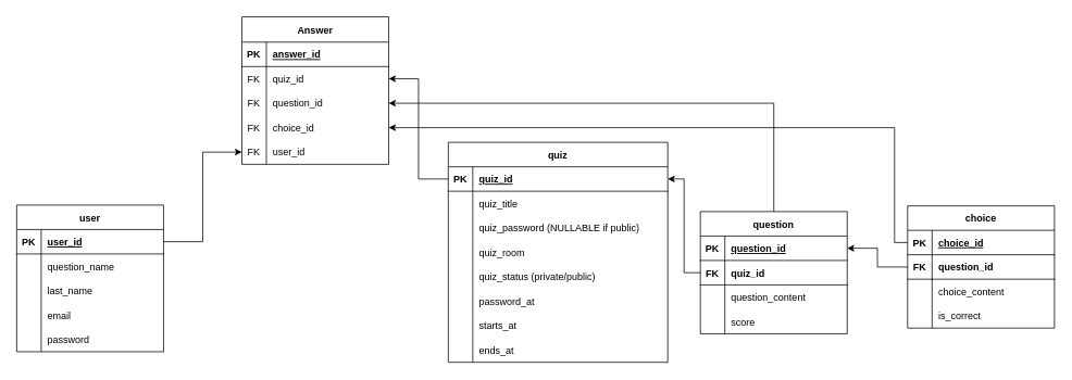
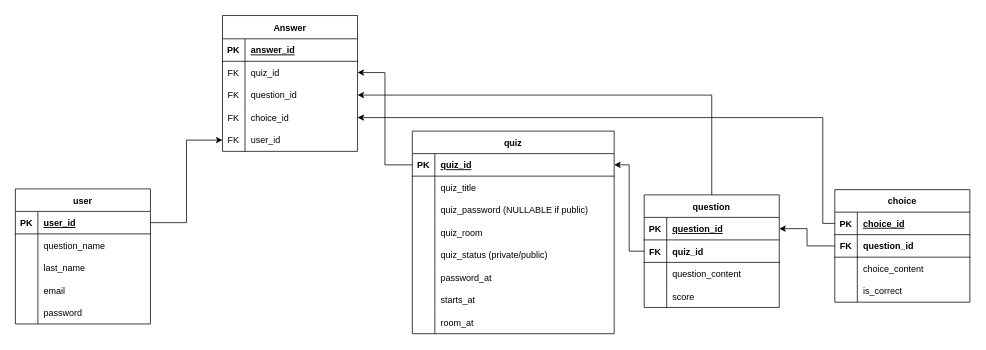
  <mxCell id="0" />
  <mxCell id="1" parent="0" />
  <mxCell id="2" value="user" style="shape=table;startSize=30;container=1;collapsible=1;childLayout=tableLayout;fixedRows=1;rowLines=0;fontStyle=1;align=center;resizeLast=1;" parent="1" vertex="1"><mxGeometry x="20" y="251" width="180" height="180" as="geometry" /></mxCell>
  <mxCell id="3" value="" style="shape=tableRow;horizontal=0;startSize=0;swimlaneHead=0;swimlaneBody=0;fillColor=none;collapsible=0;dropTarget=0;points=[[0,0.5],[1,0.5]];portConstraint=eastwest;top=0;left=0;right=0;bottom=1;" parent="2" vertex="1"><mxGeometry y="30" width="180" height="30" as="geometry" /></mxCell>
  <mxCell id="4" value="PK" style="shape=partialRectangle;connectable=0;fillColor=none;top=0;left=0;bottom=0;right=0;fontStyle=1;overflow=hidden;" parent="3" vertex="1"><mxGeometry width="30" height="30" as="geometry"><mxRectangle width="30" height="30" as="alternateBounds" /></mxGeometry></mxCell>
  <mxCell id="5" value="user_id" style="shape=partialRectangle;connectable=0;fillColor=none;top=0;left=0;bottom=0;right=0;align=left;spacingLeft=6;fontStyle=5;overflow=hidden;" parent="3" vertex="1"><mxGeometry x="30" width="150" height="30" as="geometry"><mxRectangle width="150" height="30" as="alternateBounds" /></mxGeometry></mxCell>
  <mxCell id="6" value="" style="shape=tableRow;horizontal=0;startSize=0;swimlaneHead=0;swimlaneBody=0;fillColor=none;collapsible=0;dropTarget=0;points=[[0,0.5],[1,0.5]];portConstraint=eastwest;top=0;left=0;right=0;bottom=0;" parent="2" vertex="1"><mxGeometry y="60" width="180" height="30" as="geometry" /></mxCell>
  <mxCell id="7" value="" style="shape=partialRectangle;connectable=0;fillColor=none;top=0;left=0;bottom=0;right=0;editable=1;overflow=hidden;" parent="6" vertex="1"><mxGeometry width="30" height="30" as="geometry"><mxRectangle width="30" height="30" as="alternateBounds" /></mxGeometry></mxCell>
  <mxCell id="8" value="question_name" style="shape=partialRectangle;connectable=0;fillColor=none;top=0;left=0;bottom=0;right=0;align=left;spacingLeft=6;overflow=hidden;" parent="6" vertex="1"><mxGeometry x="30" width="150" height="30" as="geometry"><mxRectangle width="150" height="30" as="alternateBounds" /></mxGeometry></mxCell>
  <mxCell id="9" value="" style="shape=tableRow;horizontal=0;startSize=0;swimlaneHead=0;swimlaneBody=0;fillColor=none;collapsible=0;dropTarget=0;points=[[0,0.5],[1,0.5]];portConstraint=eastwest;top=0;left=0;right=0;bottom=0;" parent="2" vertex="1"><mxGeometry y="90" width="180" height="30" as="geometry" /></mxCell>
  <mxCell id="10" value="" style="shape=partialRectangle;connectable=0;fillColor=none;top=0;left=0;bottom=0;right=0;editable=1;overflow=hidden;" parent="9" vertex="1"><mxGeometry width="30" height="30" as="geometry"><mxRectangle width="30" height="30" as="alternateBounds" /></mxGeometry></mxCell>
  <mxCell id="11" value="last_name" style="shape=partialRectangle;connectable=0;fillColor=none;top=0;left=0;bottom=0;right=0;align=left;spacingLeft=6;overflow=hidden;" parent="9" vertex="1"><mxGeometry x="30" width="150" height="30" as="geometry"><mxRectangle width="150" height="30" as="alternateBounds" /></mxGeometry></mxCell>
  <mxCell id="12" value="" style="shape=tableRow;horizontal=0;startSize=0;swimlaneHead=0;swimlaneBody=0;fillColor=none;collapsible=0;dropTarget=0;points=[[0,0.5],[1,0.5]];portConstraint=eastwest;top=0;left=0;right=0;bottom=0;" parent="2" vertex="1"><mxGeometry y="120" width="180" height="30" as="geometry" /></mxCell>
  <mxCell id="13" value="" style="shape=partialRectangle;connectable=0;fillColor=none;top=0;left=0;bottom=0;right=0;editable=1;overflow=hidden;" parent="12" vertex="1"><mxGeometry width="30" height="30" as="geometry"><mxRectangle width="30" height="30" as="alternateBounds" /></mxGeometry></mxCell>
  <mxCell id="14" value="email" style="shape=partialRectangle;connectable=0;fillColor=none;top=0;left=0;bottom=0;right=0;align=left;spacingLeft=6;overflow=hidden;" parent="12" vertex="1"><mxGeometry x="30" width="150" height="30" as="geometry"><mxRectangle width="150" height="30" as="alternateBounds" /></mxGeometry></mxCell>
  <mxCell id="15" value="" style="shape=tableRow;horizontal=0;startSize=0;swimlaneHead=0;swimlaneBody=0;fillColor=none;collapsible=0;dropTarget=0;points=[[0,0.5],[1,0.5]];portConstraint=eastwest;top=0;left=0;right=0;bottom=0;" parent="2" vertex="1"><mxGeometry y="150" width="180" height="30" as="geometry" /></mxCell>
  <mxCell id="16" value="" style="shape=partialRectangle;connectable=0;fillColor=none;top=0;left=0;bottom=0;right=0;editable=1;overflow=hidden;" parent="15" vertex="1"><mxGeometry width="30" height="30" as="geometry"><mxRectangle width="30" height="30" as="alternateBounds" /></mxGeometry></mxCell>
  <mxCell id="17" value="password" style="shape=partialRectangle;connectable=0;fillColor=none;top=0;left=0;bottom=0;right=0;align=left;spacingLeft=6;overflow=hidden;" parent="15" vertex="1"><mxGeometry x="30" width="150" height="30" as="geometry"><mxRectangle width="150" height="30" as="alternateBounds" /></mxGeometry></mxCell>
  <mxCell id="18" value="quiz" style="shape=table;startSize=30;container=1;collapsible=1;childLayout=tableLayout;fixedRows=1;rowLines=0;fontStyle=1;align=center;resizeLast=1;" parent="1" vertex="1"><mxGeometry x="549" y="174" width="269" height="270" as="geometry" /></mxCell>
  <mxCell id="19" value="" style="shape=tableRow;horizontal=0;startSize=0;swimlaneHead=0;swimlaneBody=0;fillColor=none;collapsible=0;dropTarget=0;points=[[0,0.5],[1,0.5]];portConstraint=eastwest;top=0;left=0;right=0;bottom=1;" parent="18" vertex="1"><mxGeometry y="30" width="269" height="30" as="geometry" /></mxCell>
  <mxCell id="20" value="PK" style="shape=partialRectangle;connectable=0;fillColor=none;top=0;left=0;bottom=0;right=0;fontStyle=1;overflow=hidden;" parent="19" vertex="1"><mxGeometry width="30" height="30" as="geometry"><mxRectangle width="30" height="30" as="alternateBounds" /></mxGeometry></mxCell>
  <mxCell id="21" value="quiz_id" style="shape=partialRectangle;connectable=0;fillColor=none;top=0;left=0;bottom=0;right=0;align=left;spacingLeft=6;fontStyle=5;overflow=hidden;" parent="19" vertex="1"><mxGeometry x="30" width="239" height="30" as="geometry"><mxRectangle width="239" height="30" as="alternateBounds" /></mxGeometry></mxCell>
  <mxCell id="22" value="" style="shape=tableRow;horizontal=0;startSize=0;swimlaneHead=0;swimlaneBody=0;fillColor=none;collapsible=0;dropTarget=0;points=[[0,0.5],[1,0.5]];portConstraint=eastwest;top=0;left=0;right=0;bottom=0;" parent="18" vertex="1"><mxGeometry y="60" width="269" height="30" as="geometry" /></mxCell>
  <mxCell id="23" value="" style="shape=partialRectangle;connectable=0;fillColor=none;top=0;left=0;bottom=0;right=0;editable=1;overflow=hidden;" parent="22" vertex="1"><mxGeometry width="30" height="30" as="geometry"><mxRectangle width="30" height="30" as="alternateBounds" /></mxGeometry></mxCell>
  <mxCell id="24" value="quiz_title" style="shape=partialRectangle;connectable=0;fillColor=none;top=0;left=0;bottom=0;right=0;align=left;spacingLeft=6;overflow=hidden;" parent="22" vertex="1"><mxGeometry x="30" width="239" height="30" as="geometry"><mxRectangle width="239" height="30" as="alternateBounds" /></mxGeometry></mxCell>
  <mxCell id="25" value="" style="shape=tableRow;horizontal=0;startSize=0;swimlaneHead=0;swimlaneBody=0;fillColor=none;collapsible=0;dropTarget=0;points=[[0,0.5],[1,0.5]];portConstraint=eastwest;top=0;left=0;right=0;bottom=0;" parent="18" vertex="1"><mxGeometry y="90" width="269" height="30" as="geometry" /></mxCell>
  <mxCell id="26" value="" style="shape=partialRectangle;connectable=0;fillColor=none;top=0;left=0;bottom=0;right=0;editable=1;overflow=hidden;" parent="25" vertex="1"><mxGeometry width="30" height="30" as="geometry"><mxRectangle width="30" height="30" as="alternateBounds" /></mxGeometry></mxCell>
  <mxCell id="27" value="quiz_password (NULLABLE if public)" style="shape=partialRectangle;connectable=0;fillColor=none;top=0;left=0;bottom=0;right=0;align=left;spacingLeft=6;overflow=hidden;" parent="25" vertex="1"><mxGeometry x="30" width="239" height="30" as="geometry"><mxRectangle width="239" height="30" as="alternateBounds" /></mxGeometry></mxCell>
  <mxCell id="28" value="" style="shape=tableRow;horizontal=0;startSize=0;swimlaneHead=0;swimlaneBody=0;fillColor=none;collapsible=0;dropTarget=0;points=[[0,0.5],[1,0.5]];portConstraint=eastwest;top=0;left=0;right=0;bottom=0;" parent="18" vertex="1"><mxGeometry y="120" width="269" height="30" as="geometry" /></mxCell>
  <mxCell id="29" value="" style="shape=partialRectangle;connectable=0;fillColor=none;top=0;left=0;bottom=0;right=0;editable=1;overflow=hidden;" parent="28" vertex="1"><mxGeometry width="30" height="30" as="geometry"><mxRectangle width="30" height="30" as="alternateBounds" /></mxGeometry></mxCell>
  <mxCell id="30" value="quiz_room" style="shape=partialRectangle;connectable=0;fillColor=none;top=0;left=0;bottom=0;right=0;align=left;spacingLeft=6;overflow=hidden;" parent="28" vertex="1"><mxGeometry x="30" width="239" height="30" as="geometry"><mxRectangle width="239" height="30" as="alternateBounds" /></mxGeometry></mxCell>
  <mxCell id="31" value="" style="shape=tableRow;horizontal=0;startSize=0;swimlaneHead=0;swimlaneBody=0;fillColor=none;collapsible=0;dropTarget=0;points=[[0,0.5],[1,0.5]];portConstraint=eastwest;top=0;left=0;right=0;bottom=0;" parent="18" vertex="1"><mxGeometry y="150" width="269" height="30" as="geometry" /></mxCell>
  <mxCell id="32" value="" style="shape=partialRectangle;connectable=0;fillColor=none;top=0;left=0;bottom=0;right=0;editable=1;overflow=hidden;" parent="31" vertex="1"><mxGeometry width="30" height="30" as="geometry"><mxRectangle width="30" height="30" as="alternateBounds" /></mxGeometry></mxCell>
  <mxCell id="33" value="quiz_status (private/public)" style="shape=partialRectangle;connectable=0;fillColor=none;top=0;left=0;bottom=0;right=0;align=left;spacingLeft=6;overflow=hidden;" parent="31" vertex="1"><mxGeometry x="30" width="239" height="30" as="geometry"><mxRectangle width="239" height="30" as="alternateBounds" /></mxGeometry></mxCell>
  <mxCell id="34" value="" style="shape=tableRow;horizontal=0;startSize=0;swimlaneHead=0;swimlaneBody=0;fillColor=none;collapsible=0;dropTarget=0;points=[[0,0.5],[1,0.5]];portConstraint=eastwest;top=0;left=0;right=0;bottom=0;" parent="18" vertex="1"><mxGeometry y="180" width="269" height="30" as="geometry" /></mxCell>
  <mxCell id="35" value="" style="shape=partialRectangle;connectable=0;fillColor=none;top=0;left=0;bottom=0;right=0;editable=1;overflow=hidden;" parent="34" vertex="1"><mxGeometry width="30" height="30" as="geometry"><mxRectangle width="30" height="30" as="alternateBounds" /></mxGeometry></mxCell>
  <mxCell id="36" value="password_at" style="shape=partialRectangle;connectable=0;fillColor=none;top=0;left=0;bottom=0;right=0;align=left;spacingLeft=6;overflow=hidden;" parent="34" vertex="1"><mxGeometry x="30" width="239" height="30" as="geometry"><mxRectangle width="239" height="30" as="alternateBounds" /></mxGeometry></mxCell>
  <mxCell id="37" value="" style="shape=tableRow;horizontal=0;startSize=0;swimlaneHead=0;swimlaneBody=0;fillColor=none;collapsible=0;dropTarget=0;points=[[0,0.5],[1,0.5]];portConstraint=eastwest;top=0;left=0;right=0;bottom=0;" parent="18" vertex="1"><mxGeometry y="210" width="269" height="30" as="geometry" /></mxCell>
  <mxCell id="38" value="" style="shape=partialRectangle;connectable=0;fillColor=none;top=0;left=0;bottom=0;right=0;editable=1;overflow=hidden;" parent="37" vertex="1"><mxGeometry width="30" height="30" as="geometry"><mxRectangle width="30" height="30" as="alternateBounds" /></mxGeometry></mxCell>
  <mxCell id="39" value="starts_at" style="shape=partialRectangle;connectable=0;fillColor=none;top=0;left=0;bottom=0;right=0;align=left;spacingLeft=6;overflow=hidden;" parent="37" vertex="1"><mxGeometry x="30" width="239" height="30" as="geometry"><mxRectangle width="239" height="30" as="alternateBounds" /></mxGeometry></mxCell>
  <mxCell id="40" value="" style="shape=tableRow;horizontal=0;startSize=0;swimlaneHead=0;swimlaneBody=0;fillColor=none;collapsible=0;dropTarget=0;points=[[0,0.5],[1,0.5]];portConstraint=eastwest;top=0;left=0;right=0;bottom=0;" parent="18" vertex="1"><mxGeometry y="240" width="269" height="30" as="geometry" /></mxCell>
  <mxCell id="41" value="" style="shape=partialRectangle;connectable=0;fillColor=none;top=0;left=0;bottom=0;right=0;editable=1;overflow=hidden;" parent="40" vertex="1"><mxGeometry width="30" height="30" as="geometry"><mxRectangle width="30" height="30" as="alternateBounds" /></mxGeometry></mxCell>
- <mxCell id="42" value="ends_at" style="shape=partialRectangle;connectable=0;fillColor=none;top=0;left=0;bottom=0;right=0;align=left;spacingLeft=6;overflow=hidden;" parent="40" vertex="1"><mxGeometry x="30" width="239" height="30" as="geometry"><mxRectangle width="239" height="30" as="alternateBounds" /></mxGeometry></mxCell>
+ <mxCell id="42" value="room_at" style="shape=partialRectangle;connectable=0;fillColor=none;top=0;left=0;bottom=0;right=0;align=left;spacingLeft=6;overflow=hidden;" parent="40" vertex="1"><mxGeometry x="30" width="239" height="30" as="geometry"><mxRectangle width="239" height="30" as="alternateBounds" /></mxGeometry></mxCell>
  <mxCell id="43" style="edgeStyle=orthogonalEdgeStyle;rounded=0;orthogonalLoop=1;jettySize=auto;html=1;exitX=0.5;exitY=0;exitDx=0;exitDy=0;entryX=1;entryY=0.5;entryDx=0;entryDy=0;" parent="1" source="44" target="77" edge="1"><mxGeometry relative="1" as="geometry" /></mxCell>
  <mxCell id="44" value="question" style="shape=table;startSize=30;container=1;collapsible=1;childLayout=tableLayout;fixedRows=1;rowLines=0;fontStyle=1;align=center;resizeLast=1;" parent="1" vertex="1"><mxGeometry x="858" y="259" width="180" height="150" as="geometry" /></mxCell>
  <mxCell id="45" value="" style="shape=tableRow;horizontal=0;startSize=0;swimlaneHead=0;swimlaneBody=0;fillColor=none;collapsible=0;dropTarget=0;points=[[0,0.5],[1,0.5]];portConstraint=eastwest;top=0;left=0;right=0;bottom=1;" parent="44" vertex="1"><mxGeometry y="30" width="180" height="30" as="geometry" /></mxCell>
  <mxCell id="46" value="PK" style="shape=partialRectangle;connectable=0;fillColor=none;top=0;left=0;bottom=0;right=0;fontStyle=1;overflow=hidden;" parent="45" vertex="1"><mxGeometry width="30" height="30" as="geometry"><mxRectangle width="30" height="30" as="alternateBounds" /></mxGeometry></mxCell>
  <mxCell id="47" value="question_id" style="shape=partialRectangle;connectable=0;fillColor=none;top=0;left=0;bottom=0;right=0;align=left;spacingLeft=6;fontStyle=5;overflow=hidden;" parent="45" vertex="1"><mxGeometry x="30" width="150" height="30" as="geometry"><mxRectangle width="150" height="30" as="alternateBounds" /></mxGeometry></mxCell>
  <mxCell id="48" value="" style="shape=tableRow;horizontal=0;startSize=0;swimlaneHead=0;swimlaneBody=0;fillColor=none;collapsible=0;dropTarget=0;points=[[0,0.5],[1,0.5]];portConstraint=eastwest;top=0;left=0;right=0;bottom=1;" parent="44" vertex="1"><mxGeometry y="60" width="180" height="30" as="geometry" /></mxCell>
  <mxCell id="49" value="FK" style="shape=partialRectangle;connectable=0;fillColor=none;top=0;left=0;bottom=0;right=0;editable=1;overflow=hidden;fontStyle=1" parent="48" vertex="1"><mxGeometry width="30" height="30" as="geometry"><mxRectangle width="30" height="30" as="alternateBounds" /></mxGeometry></mxCell>
  <mxCell id="50" value="quiz_id" style="shape=partialRectangle;connectable=0;fillColor=none;top=0;left=0;bottom=0;right=0;align=left;spacingLeft=6;overflow=hidden;fontStyle=1" parent="48" vertex="1"><mxGeometry x="30" width="150" height="30" as="geometry"><mxRectangle width="150" height="30" as="alternateBounds" /></mxGeometry></mxCell>
  <mxCell id="51" value="" style="shape=tableRow;horizontal=0;startSize=0;swimlaneHead=0;swimlaneBody=0;fillColor=none;collapsible=0;dropTarget=0;points=[[0,0.5],[1,0.5]];portConstraint=eastwest;top=0;left=0;right=0;bottom=0;" parent="44" vertex="1"><mxGeometry y="90" width="180" height="30" as="geometry" /></mxCell>
  <mxCell id="52" value="" style="shape=partialRectangle;connectable=0;fillColor=none;top=0;left=0;bottom=0;right=0;editable=1;overflow=hidden;" parent="51" vertex="1"><mxGeometry width="30" height="30" as="geometry"><mxRectangle width="30" height="30" as="alternateBounds" /></mxGeometry></mxCell>
  <mxCell id="53" value="question_content" style="shape=partialRectangle;connectable=0;fillColor=none;top=0;left=0;bottom=0;right=0;align=left;spacingLeft=6;overflow=hidden;" parent="51" vertex="1"><mxGeometry x="30" width="150" height="30" as="geometry"><mxRectangle width="150" height="30" as="alternateBounds" /></mxGeometry></mxCell>
  <mxCell id="54" value="" style="shape=tableRow;horizontal=0;startSize=0;swimlaneHead=0;swimlaneBody=0;fillColor=none;collapsible=0;dropTarget=0;points=[[0,0.5],[1,0.5]];portConstraint=eastwest;top=0;left=0;right=0;bottom=0;" parent="44" vertex="1"><mxGeometry y="120" width="180" height="30" as="geometry" /></mxCell>
  <mxCell id="55" value="" style="shape=partialRectangle;connectable=0;fillColor=none;top=0;left=0;bottom=0;right=0;editable=1;overflow=hidden;" parent="54" vertex="1"><mxGeometry width="30" height="30" as="geometry"><mxRectangle width="30" height="30" as="alternateBounds" /></mxGeometry></mxCell>
  <mxCell id="56" value="score" style="shape=partialRectangle;connectable=0;fillColor=none;top=0;left=0;bottom=0;right=0;align=left;spacingLeft=6;overflow=hidden;" parent="54" vertex="1"><mxGeometry x="30" width="150" height="30" as="geometry"><mxRectangle width="150" height="30" as="alternateBounds" /></mxGeometry></mxCell>
  <mxCell id="57" value="choice" style="shape=table;startSize=30;container=1;collapsible=1;childLayout=tableLayout;fixedRows=1;rowLines=0;fontStyle=1;align=center;resizeLast=1;" parent="1" vertex="1"><mxGeometry x="1112" y="252" width="180" height="150" as="geometry" /></mxCell>
  <mxCell id="58" value="" style="shape=tableRow;horizontal=0;startSize=0;swimlaneHead=0;swimlaneBody=0;fillColor=none;collapsible=0;dropTarget=0;points=[[0,0.5],[1,0.5]];portConstraint=eastwest;top=0;left=0;right=0;bottom=1;" parent="57" vertex="1"><mxGeometry y="30" width="180" height="30" as="geometry" /></mxCell>
  <mxCell id="59" value="PK" style="shape=partialRectangle;connectable=0;fillColor=none;top=0;left=0;bottom=0;right=0;fontStyle=1;overflow=hidden;" parent="58" vertex="1"><mxGeometry width="30" height="30" as="geometry"><mxRectangle width="30" height="30" as="alternateBounds" /></mxGeometry></mxCell>
  <mxCell id="60" value="choice_id" style="shape=partialRectangle;connectable=0;fillColor=none;top=0;left=0;bottom=0;right=0;align=left;spacingLeft=6;fontStyle=5;overflow=hidden;" parent="58" vertex="1"><mxGeometry x="30" width="150" height="30" as="geometry"><mxRectangle width="150" height="30" as="alternateBounds" /></mxGeometry></mxCell>
  <mxCell id="61" value="" style="shape=tableRow;horizontal=0;startSize=0;swimlaneHead=0;swimlaneBody=0;fillColor=none;collapsible=0;dropTarget=0;points=[[0,0.5],[1,0.5]];portConstraint=eastwest;top=0;left=0;right=0;bottom=0;fontStyle=1" parent="57" vertex="1"><mxGeometry y="60" width="180" height="30" as="geometry" /></mxCell>
  <mxCell id="62" value="FK" style="shape=partialRectangle;connectable=0;fillColor=none;top=0;left=0;bottom=1;right=0;editable=1;overflow=hidden;fontStyle=1" parent="61" vertex="1"><mxGeometry width="30" height="30" as="geometry"><mxRectangle width="30" height="30" as="alternateBounds" /></mxGeometry></mxCell>
  <mxCell id="63" value="question_id" style="shape=partialRectangle;connectable=0;fillColor=none;top=0;left=0;bottom=1;right=0;align=left;spacingLeft=6;overflow=hidden;fontStyle=1" parent="61" vertex="1"><mxGeometry x="30" width="150" height="30" as="geometry"><mxRectangle width="150" height="30" as="alternateBounds" /></mxGeometry></mxCell>
  <mxCell id="64" value="" style="shape=tableRow;horizontal=0;startSize=0;swimlaneHead=0;swimlaneBody=0;fillColor=none;collapsible=0;dropTarget=0;points=[[0,0.5],[1,0.5]];portConstraint=eastwest;top=0;left=0;right=0;bottom=0;" parent="57" vertex="1"><mxGeometry y="90" width="180" height="30" as="geometry" /></mxCell>
  <mxCell id="65" value="" style="shape=partialRectangle;connectable=0;fillColor=none;top=0;left=0;bottom=0;right=0;editable=1;overflow=hidden;" parent="64" vertex="1"><mxGeometry width="30" height="30" as="geometry"><mxRectangle width="30" height="30" as="alternateBounds" /></mxGeometry></mxCell>
  <mxCell id="66" value="choice_content" style="shape=partialRectangle;connectable=0;fillColor=none;top=0;left=0;bottom=0;right=0;align=left;spacingLeft=6;overflow=hidden;" parent="64" vertex="1"><mxGeometry x="30" width="150" height="30" as="geometry"><mxRectangle width="150" height="30" as="alternateBounds" /></mxGeometry></mxCell>
  <mxCell id="67" value="" style="shape=tableRow;horizontal=0;startSize=0;swimlaneHead=0;swimlaneBody=0;fillColor=none;collapsible=0;dropTarget=0;points=[[0,0.5],[1,0.5]];portConstraint=eastwest;top=0;left=0;right=0;bottom=0;" parent="57" vertex="1"><mxGeometry y="120" width="180" height="30" as="geometry" /></mxCell>
  <mxCell id="68" value="" style="shape=partialRectangle;connectable=0;fillColor=none;top=0;left=0;bottom=0;right=0;editable=1;overflow=hidden;" parent="67" vertex="1"><mxGeometry width="30" height="30" as="geometry"><mxRectangle width="30" height="30" as="alternateBounds" /></mxGeometry></mxCell>
  <mxCell id="69" value="is_correct" style="shape=partialRectangle;connectable=0;fillColor=none;top=0;left=0;bottom=0;right=0;align=left;spacingLeft=6;overflow=hidden;" parent="67" vertex="1"><mxGeometry x="30" width="150" height="30" as="geometry"><mxRectangle width="150" height="30" as="alternateBounds" /></mxGeometry></mxCell>
  <mxCell id="70" value="Answer" style="shape=table;startSize=31;container=1;collapsible=1;childLayout=tableLayout;fixedRows=1;rowLines=0;fontStyle=1;align=center;resizeLast=1;" parent="1" vertex="1"><mxGeometry x="296" y="20" width="180" height="181" as="geometry" /></mxCell>
  <mxCell id="71" value="" style="shape=tableRow;horizontal=0;startSize=0;swimlaneHead=0;swimlaneBody=0;fillColor=none;collapsible=0;dropTarget=0;points=[[0,0.5],[1,0.5]];portConstraint=eastwest;top=0;left=0;right=0;bottom=1;" parent="70" vertex="1"><mxGeometry y="31" width="180" height="30" as="geometry" /></mxCell>
  <mxCell id="72" value="PK" style="shape=partialRectangle;connectable=0;fillColor=none;top=0;left=0;bottom=0;right=0;fontStyle=1;overflow=hidden;" parent="71" vertex="1"><mxGeometry width="30" height="30" as="geometry"><mxRectangle width="30" height="30" as="alternateBounds" /></mxGeometry></mxCell>
  <mxCell id="73" value="answer_id" style="shape=partialRectangle;connectable=0;fillColor=none;top=0;left=0;bottom=0;right=0;align=left;spacingLeft=6;fontStyle=5;overflow=hidden;" parent="71" vertex="1"><mxGeometry x="30" width="150" height="30" as="geometry"><mxRectangle width="150" height="30" as="alternateBounds" /></mxGeometry></mxCell>
  <mxCell id="74" value="" style="shape=tableRow;horizontal=0;startSize=0;swimlaneHead=0;swimlaneBody=0;fillColor=none;collapsible=0;dropTarget=0;points=[[0,0.5],[1,0.5]];portConstraint=eastwest;top=0;left=0;right=0;bottom=0;" parent="70" vertex="1"><mxGeometry y="61" width="180" height="30" as="geometry" /></mxCell>
  <mxCell id="75" value="FK" style="shape=partialRectangle;connectable=0;fillColor=none;top=0;left=0;bottom=0;right=0;editable=1;overflow=hidden;" parent="74" vertex="1"><mxGeometry width="30" height="30" as="geometry"><mxRectangle width="30" height="30" as="alternateBounds" /></mxGeometry></mxCell>
  <mxCell id="76" value="quiz_id" style="shape=partialRectangle;connectable=0;fillColor=none;top=0;left=0;bottom=0;right=0;align=left;spacingLeft=6;overflow=hidden;" parent="74" vertex="1"><mxGeometry x="30" width="150" height="30" as="geometry"><mxRectangle width="150" height="30" as="alternateBounds" /></mxGeometry></mxCell>
  <mxCell id="77" value="" style="shape=tableRow;horizontal=0;startSize=0;swimlaneHead=0;swimlaneBody=0;fillColor=none;collapsible=0;dropTarget=0;points=[[0,0.5],[1,0.5]];portConstraint=eastwest;top=0;left=0;right=0;bottom=0;" parent="70" vertex="1"><mxGeometry y="91" width="180" height="30" as="geometry" /></mxCell>
  <mxCell id="78" value="FK" style="shape=partialRectangle;connectable=0;fillColor=none;top=0;left=0;bottom=0;right=0;editable=1;overflow=hidden;" parent="77" vertex="1"><mxGeometry width="30" height="30" as="geometry"><mxRectangle width="30" height="30" as="alternateBounds" /></mxGeometry></mxCell>
  <mxCell id="79" value="question_id" style="shape=partialRectangle;connectable=0;fillColor=none;top=0;left=0;bottom=0;right=0;align=left;spacingLeft=6;overflow=hidden;" parent="77" vertex="1"><mxGeometry x="30" width="150" height="30" as="geometry"><mxRectangle width="150" height="30" as="alternateBounds" /></mxGeometry></mxCell>
  <mxCell id="80" value="" style="shape=tableRow;horizontal=0;startSize=0;swimlaneHead=0;swimlaneBody=0;fillColor=none;collapsible=0;dropTarget=0;points=[[0,0.5],[1,0.5]];portConstraint=eastwest;top=0;left=0;right=0;bottom=0;" parent="70" vertex="1"><mxGeometry y="121" width="180" height="30" as="geometry" /></mxCell>
  <mxCell id="81" value="FK" style="shape=partialRectangle;connectable=0;fillColor=none;top=0;left=0;bottom=0;right=0;editable=1;overflow=hidden;" parent="80" vertex="1"><mxGeometry width="30" height="30" as="geometry"><mxRectangle width="30" height="30" as="alternateBounds" /></mxGeometry></mxCell>
  <mxCell id="82" value="choice_id" style="shape=partialRectangle;connectable=0;fillColor=none;top=0;left=0;bottom=0;right=0;align=left;spacingLeft=6;overflow=hidden;" parent="80" vertex="1"><mxGeometry x="30" width="150" height="30" as="geometry"><mxRectangle width="150" height="30" as="alternateBounds" /></mxGeometry></mxCell>
  <mxCell id="83" value="" style="shape=tableRow;horizontal=0;startSize=0;swimlaneHead=0;swimlaneBody=0;fillColor=none;collapsible=0;dropTarget=0;points=[[0,0.5],[1,0.5]];portConstraint=eastwest;top=0;left=0;right=0;bottom=0;" parent="70" vertex="1"><mxGeometry y="151" width="180" height="30" as="geometry" /></mxCell>
  <mxCell id="84" value="FK" style="shape=partialRectangle;connectable=0;fillColor=none;top=0;left=0;bottom=0;right=0;editable=1;overflow=hidden;" parent="83" vertex="1"><mxGeometry width="30" height="30" as="geometry"><mxRectangle width="30" height="30" as="alternateBounds" /></mxGeometry></mxCell>
  <mxCell id="85" value="user_id" style="shape=partialRectangle;connectable=0;fillColor=none;top=0;left=0;bottom=0;right=0;align=left;spacingLeft=6;overflow=hidden;" parent="83" vertex="1"><mxGeometry x="30" width="150" height="30" as="geometry"><mxRectangle width="150" height="30" as="alternateBounds" /></mxGeometry></mxCell>
  <mxCell id="86" style="edgeStyle=orthogonalEdgeStyle;rounded=0;orthogonalLoop=1;jettySize=auto;html=1;exitX=0;exitY=0.5;exitDx=0;exitDy=0;entryX=1;entryY=0.5;entryDx=0;entryDy=0;" parent="1" source="19" target="74" edge="1"><mxGeometry relative="1" as="geometry" /></mxCell>
  <mxCell id="87" style="edgeStyle=orthogonalEdgeStyle;rounded=0;orthogonalLoop=1;jettySize=auto;html=1;exitX=0;exitY=0.5;exitDx=0;exitDy=0;entryX=1;entryY=0.5;entryDx=0;entryDy=0;" parent="1" source="61" target="45" edge="1"><mxGeometry relative="1" as="geometry" /></mxCell>
  <mxCell id="88" style="edgeStyle=orthogonalEdgeStyle;rounded=0;orthogonalLoop=1;jettySize=auto;html=1;exitX=0;exitY=0.5;exitDx=0;exitDy=0;entryX=1;entryY=0.5;entryDx=0;entryDy=0;" parent="1" source="48" target="19" edge="1"><mxGeometry relative="1" as="geometry" /></mxCell>
  <mxCell id="89" style="edgeStyle=orthogonalEdgeStyle;rounded=0;orthogonalLoop=1;jettySize=auto;html=1;exitX=0;exitY=0.5;exitDx=0;exitDy=0;entryX=1;entryY=0.5;entryDx=0;entryDy=0;" parent="1" source="58" target="80" edge="1"><mxGeometry relative="1" as="geometry"><Array as="points"><mxPoint x="1096" y="297" /><mxPoint x="1096" y="156" /></Array></mxGeometry></mxCell>
  <mxCell id="90" style="edgeStyle=orthogonalEdgeStyle;rounded=0;orthogonalLoop=1;jettySize=auto;html=1;exitX=1;exitY=0.5;exitDx=0;exitDy=0;entryX=0;entryY=0.5;entryDx=0;entryDy=0;" parent="1" source="3" target="83" edge="1"><mxGeometry relative="1" as="geometry" /></mxCell>
